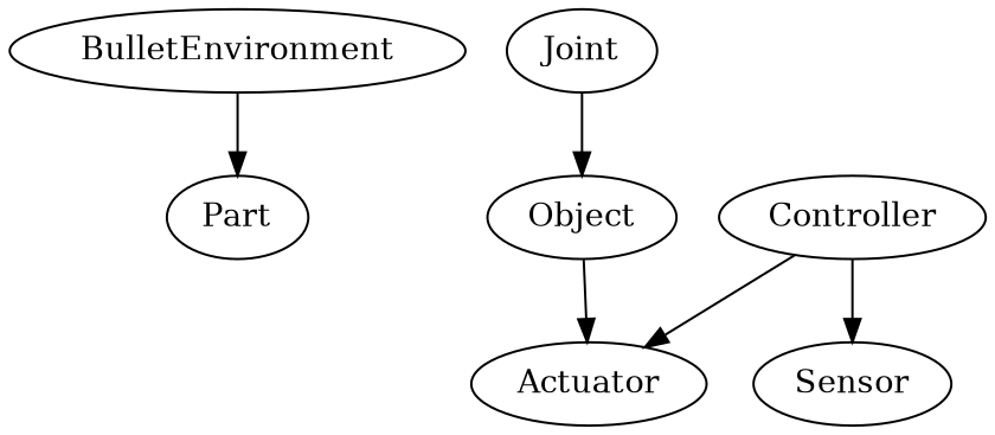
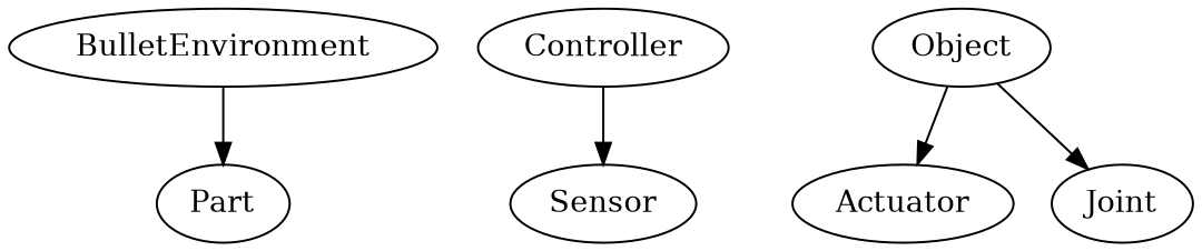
  digraph {
    BulletEnvironment
    Part
    Controller
    Actuator
    Sensor
    Object
    Joint
    BulletEnvironment -> Part
-   Controller -> Actuator
    Controller -> Sensor
    Object -> Actuator
-   Joint -> Object
+   Object -> Joint
  }
